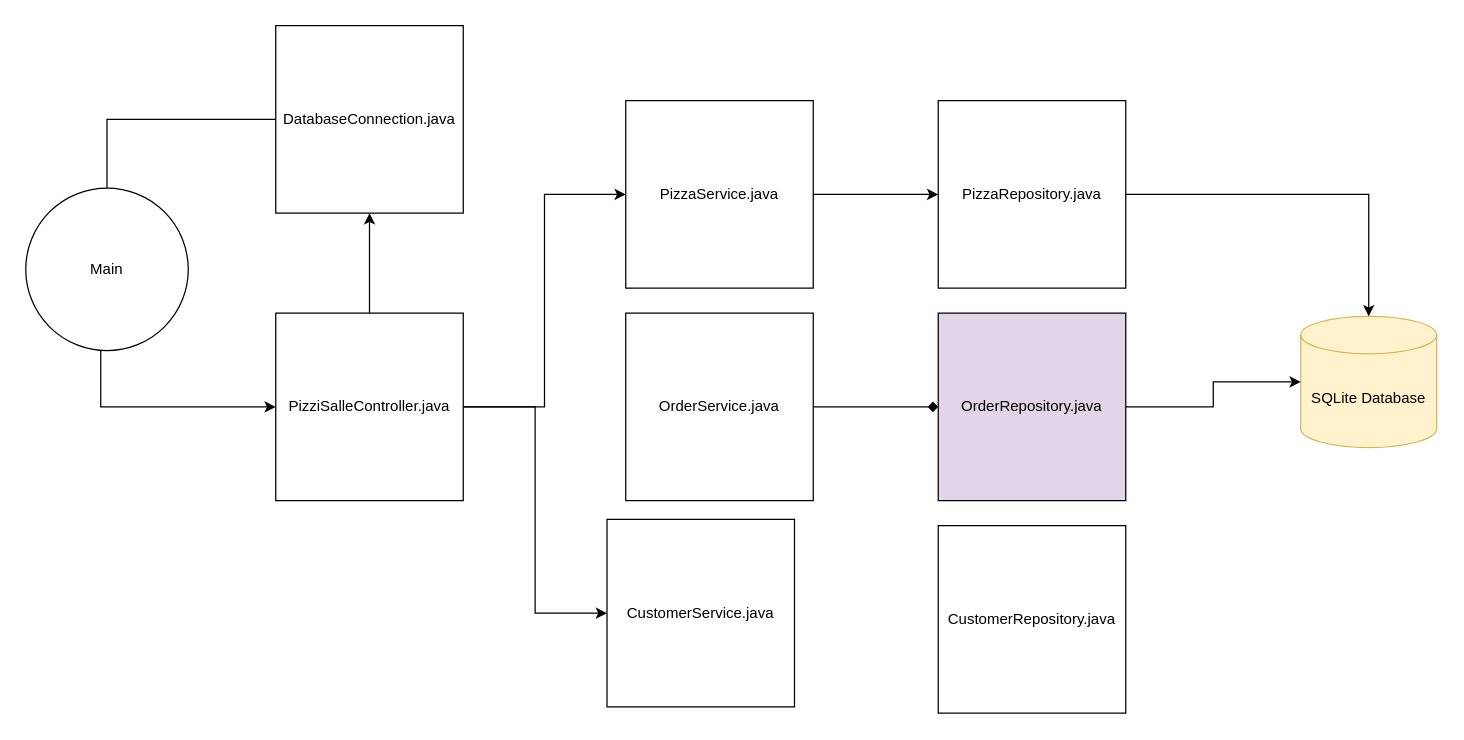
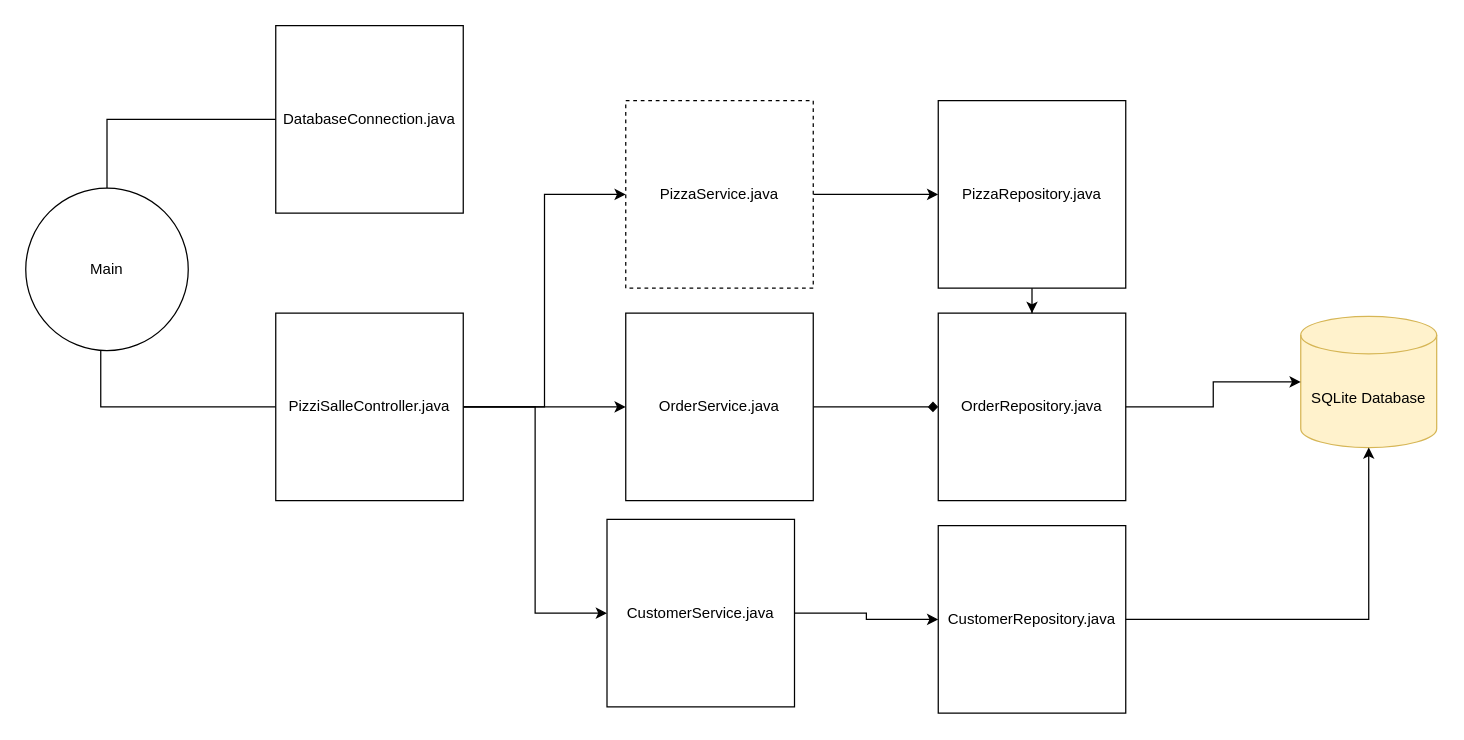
  <mxCell id="0" />
  <mxCell id="1" parent="0" />
  <mxCell id="2" style="edgeStyle=orthogonalEdgeStyle;rounded=0;orthogonalLoop=1;jettySize=auto;html=1;entryX=0;entryY=0.5;entryDx=0;entryDy=0;endArrow=none;" edge="1" parent="1" source="4" target="5"><mxGeometry relative="1" as="geometry"><Array as="points"><mxPoint x="85" y="95" /></Array></mxGeometry></mxCell>
- <mxCell id="3" style="edgeStyle=orthogonalEdgeStyle;rounded=0;orthogonalLoop=1;jettySize=auto;html=1;entryX=0;entryY=0.5;entryDx=0;entryDy=0;" edge="1" parent="1" source="4" target="9"><mxGeometry relative="1" as="geometry"><Array as="points"><mxPoint x="80" y="325" /></Array></mxGeometry></mxCell>
+ <mxCell id="3" style="edgeStyle=orthogonalEdgeStyle;rounded=0;orthogonalLoop=1;jettySize=auto;html=1;entryX=0;entryY=0.5;entryDx=0;entryDy=0;endArrow=none;" edge="1" parent="1" source="4" target="9"><mxGeometry relative="1" as="geometry"><Array as="points"><mxPoint x="80" y="325" /></Array></mxGeometry></mxCell>
  <mxCell id="4" value="Main" style="ellipse;whiteSpace=wrap;html=1;aspect=fixed;" vertex="1" parent="1"><mxGeometry x="20" y="150" width="130" height="130" as="geometry" /></mxCell>
  <mxCell id="5" value="DatabaseConnection.java" style="whiteSpace=wrap;html=1;aspect=fixed;" vertex="1" parent="1"><mxGeometry x="220" y="20" width="150" height="150" as="geometry" /></mxCell>
  <mxCell id="6" style="edgeStyle=orthogonalEdgeStyle;rounded=0;orthogonalLoop=1;jettySize=auto;html=1;entryX=0;entryY=0.5;entryDx=0;entryDy=0;" edge="1" parent="1" source="9" target="11"><mxGeometry relative="1" as="geometry" /></mxCell>
- <mxCell id="7" style="edgeStyle=orthogonalEdgeStyle;rounded=0;orthogonalLoop=1;jettySize=auto;html=1;" edge="1" parent="1" source="9" target="5"><mxGeometry relative="1" as="geometry" /></mxCell>
+ <mxCell id="7" style="edgeStyle=orthogonalEdgeStyle;rounded=0;orthogonalLoop=1;jettySize=auto;html=1;entryX=0;entryY=0.5;entryDx=0;entryDy=0;" edge="1" parent="1" source="9" target="13"><mxGeometry relative="1" as="geometry" /></mxCell>
  <mxCell id="8" style="edgeStyle=orthogonalEdgeStyle;rounded=0;orthogonalLoop=1;jettySize=auto;html=1;entryX=0;entryY=0.5;entryDx=0;entryDy=0;" edge="1" parent="1" source="9" target="15"><mxGeometry relative="1" as="geometry" /></mxCell>
  <mxCell id="9" value="PizziSalleController.java" style="whiteSpace=wrap;html=1;aspect=fixed;" vertex="1" parent="1"><mxGeometry x="220" y="250" width="150" height="150" as="geometry" /></mxCell>
  <mxCell id="10" value="" style="edgeStyle=orthogonalEdgeStyle;rounded=0;orthogonalLoop=1;jettySize=auto;html=1;" edge="1" parent="1" source="11" target="16"><mxGeometry relative="1" as="geometry" /></mxCell>
- <mxCell id="11" value="PizzaService.java" style="whiteSpace=wrap;html=1;aspect=fixed;" vertex="1" parent="1"><mxGeometry x="500" y="80" width="150" height="150" as="geometry" /></mxCell>
+ <mxCell id="11" value="PizzaService.java" style="whiteSpace=wrap;html=1;aspect=fixed;dashed=1;" vertex="1" parent="1"><mxGeometry x="500" y="80" width="150" height="150" as="geometry" /></mxCell>
  <mxCell id="12" value="" style="edgeStyle=orthogonalEdgeStyle;rounded=0;orthogonalLoop=1;jettySize=auto;html=1;endArrow=diamond;" edge="1" parent="1" source="13" target="17"><mxGeometry relative="1" as="geometry" /></mxCell>
  <mxCell id="13" value="OrderService.java" style="whiteSpace=wrap;html=1;aspect=fixed;" vertex="1" parent="1"><mxGeometry x="500" y="250" width="150" height="150" as="geometry" /></mxCell>
+ <mxCell id="14" value="" style="edgeStyle=orthogonalEdgeStyle;rounded=0;orthogonalLoop=1;jettySize=auto;html=1;" edge="1" parent="1" source="15" target="18"><mxGeometry relative="1" as="geometry" /></mxCell>
  <mxCell id="15" value="CustomerService.java" style="whiteSpace=wrap;html=1;aspect=fixed;" vertex="1" parent="1"><mxGeometry x="485" y="415" width="150" height="150" as="geometry" /></mxCell>
  <mxCell id="16" value="PizzaRepository.java" style="whiteSpace=wrap;html=1;aspect=fixed;" vertex="1" parent="1"><mxGeometry x="750" y="80" width="150" height="150" as="geometry" /></mxCell>
- <mxCell id="17" value="OrderRepository.java" style="whiteSpace=wrap;html=1;aspect=fixed;fillColor=#e1d5e7;" vertex="1" parent="1"><mxGeometry x="750" y="250" width="150" height="150" as="geometry" /></mxCell>
+ <mxCell id="17" value="OrderRepository.java" style="whiteSpace=wrap;html=1;aspect=fixed;" vertex="1" parent="1"><mxGeometry x="750" y="250" width="150" height="150" as="geometry" /></mxCell>
  <mxCell id="18" value="CustomerRepository.java" style="whiteSpace=wrap;html=1;aspect=fixed;" vertex="1" parent="1"><mxGeometry x="750" y="420" width="150" height="150" as="geometry" /></mxCell>
  <mxCell id="19" value="SQLite Database" style="shape=cylinder3;whiteSpace=wrap;html=1;boundedLbl=1;backgroundOutline=1;size=15;fillColor=#fff2cc;strokeColor=#d6b656;" vertex="1" parent="1"><mxGeometry x="1040" y="252.5" width="108.75" height="105" as="geometry" /></mxCell>
  <mxCell id="20" style="edgeStyle=orthogonalEdgeStyle;rounded=0;orthogonalLoop=1;jettySize=auto;html=1;entryX=0;entryY=0.5;entryDx=0;entryDy=0;entryPerimeter=0;" edge="1" parent="1" source="17" target="19"><mxGeometry relative="1" as="geometry" /></mxCell>
- <mxCell id="21" style="edgeStyle=orthogonalEdgeStyle;rounded=0;orthogonalLoop=1;jettySize=auto;html=1;entryX=0.5;entryY=0;entryDx=0;entryDy=0;entryPerimeter=0;" edge="1" parent="1" source="16" target="19"><mxGeometry relative="1" as="geometry" /></mxCell>
+ <mxCell id="21" style="edgeStyle=orthogonalEdgeStyle;rounded=0;orthogonalLoop=1;jettySize=auto;html=1;" edge="1" parent="1" source="16" target="17"><mxGeometry relative="1" as="geometry" /></mxCell>
+ <mxCell id="22" style="edgeStyle=orthogonalEdgeStyle;rounded=0;orthogonalLoop=1;jettySize=auto;html=1;entryX=0.5;entryY=1;entryDx=0;entryDy=0;entryPerimeter=0;" edge="1" parent="1" source="18" target="19"><mxGeometry relative="1" as="geometry" /></mxCell>
